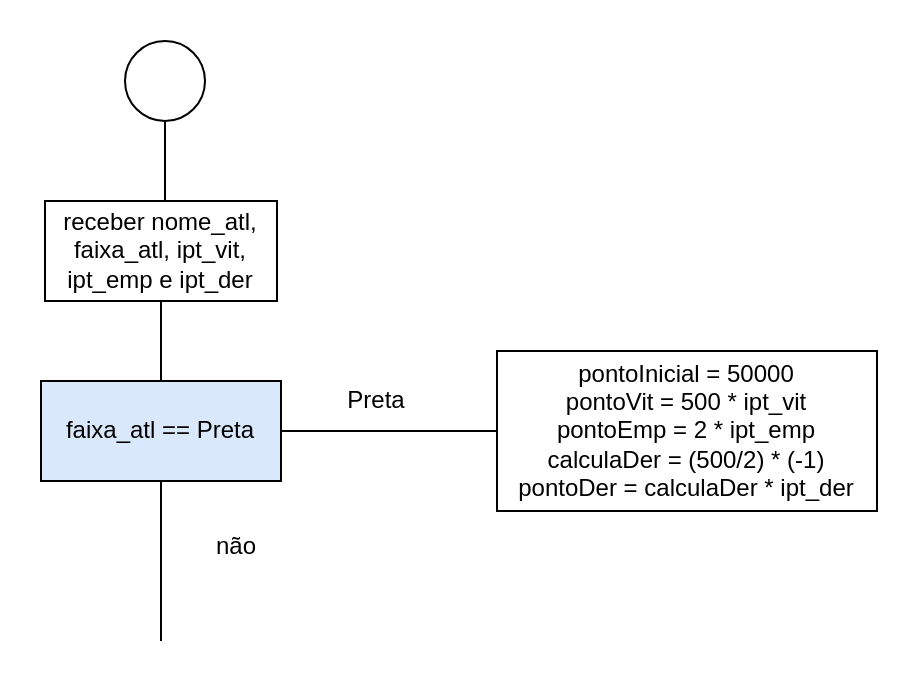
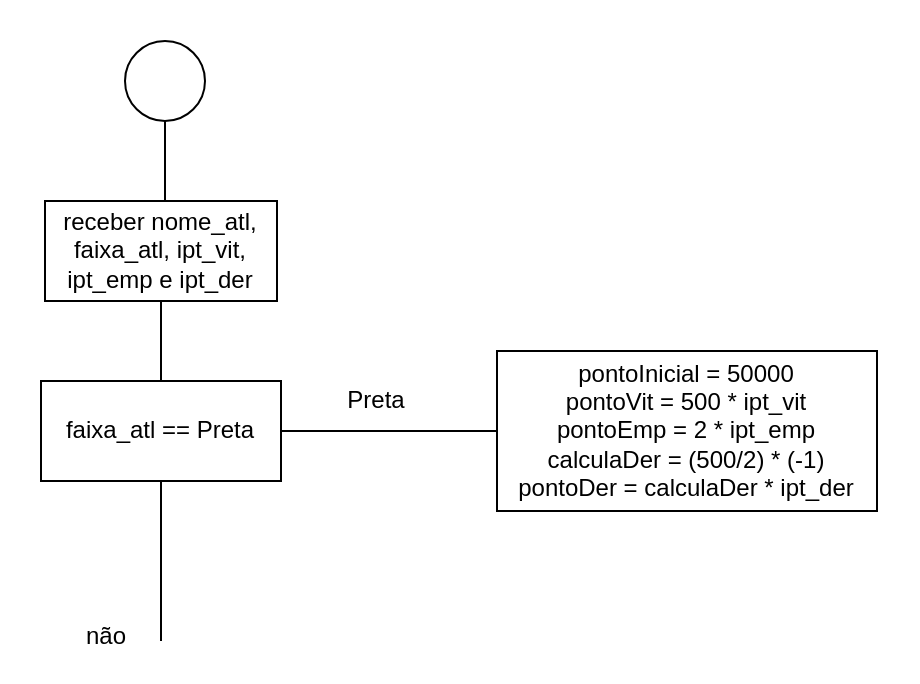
  <mxCell id="0" />
  <mxCell id="1" parent="0" />
  <mxCell id="2" value="" style="ellipse;whiteSpace=wrap;html=1;aspect=fixed;" vertex="1" parent="1"><mxGeometry x="62" y="20" width="40" height="40" as="geometry" /></mxCell>
  <mxCell id="3" value="" style="endArrow=none;html=1;rounded=0;entryX=0.5;entryY=1;entryDx=0;entryDy=0;" edge="1" parent="1" target="2"><mxGeometry width="50" height="50" relative="1" as="geometry"><mxPoint x="82" y="110" as="sourcePoint" /><mxPoint x="108" y="100" as="targetPoint" /></mxGeometry></mxCell>
  <mxCell id="4" value="receber nome_atl,&lt;br&gt;faixa_atl, ipt_vit, ipt_emp e ipt_der" style="rounded=0;whiteSpace=wrap;html=1;" vertex="1" parent="1"><mxGeometry x="22" y="100" width="116" height="50" as="geometry" /></mxCell>
  <mxCell id="5" value="" style="endArrow=none;html=1;rounded=0;entryX=0.5;entryY=1;entryDx=0;entryDy=0;" edge="1" parent="1" target="4"><mxGeometry width="50" height="50" relative="1" as="geometry"><mxPoint x="80" y="200" as="sourcePoint" /><mxPoint x="108" y="180" as="targetPoint" /></mxGeometry></mxCell>
- <mxCell id="6" value="faixa_atl == Preta" style="rounded=0;whiteSpace=wrap;html=1;fillColor=#dae8fc;" vertex="1" parent="1"><mxGeometry x="20" y="190" width="120" height="50" as="geometry" /></mxCell>
+ <mxCell id="6" value="faixa_atl == Preta" style="rounded=0;whiteSpace=wrap;html=1;" vertex="1" parent="1"><mxGeometry x="20" y="190" width="120" height="50" as="geometry" /></mxCell>
  <mxCell id="7" value="" style="endArrow=none;html=1;rounded=0;exitX=1;exitY=0.5;exitDx=0;exitDy=0;" edge="1" parent="1" source="6"><mxGeometry width="50" height="50" relative="1" as="geometry"><mxPoint x="58" y="230" as="sourcePoint" /><mxPoint x="248" y="215" as="targetPoint" /></mxGeometry></mxCell>
  <mxCell id="8" value="Preta" style="text;html=1;strokeColor=none;fillColor=none;align=center;verticalAlign=middle;whiteSpace=wrap;rounded=0;" vertex="1" parent="1"><mxGeometry x="158" y="190" width="60" height="20" as="geometry" /></mxCell>
  <mxCell id="9" value="pontoInicial = 50000&lt;br&gt;pontoVit = 500 * ipt_vit&lt;br&gt;pontoEmp = 2 * ipt_emp&lt;br&gt;calculaDer = (500/2) * (-1)&lt;br&gt;pontoDer = calculaDer * ipt_der" style="rounded=0;whiteSpace=wrap;html=1;" vertex="1" parent="1"><mxGeometry x="248" y="175" width="190" height="80" as="geometry" /></mxCell>
  <mxCell id="10" value="" style="endArrow=none;html=1;rounded=0;entryX=0.5;entryY=1;entryDx=0;entryDy=0;" edge="1" parent="1" target="6"><mxGeometry width="50" height="50" relative="1" as="geometry"><mxPoint x="80" y="320" as="sourcePoint" /><mxPoint x="108" y="320" as="targetPoint" /></mxGeometry></mxCell>
- <mxCell id="11" value="não" style="text;html=1;strokeColor=none;fillColor=none;align=center;verticalAlign=middle;whiteSpace=wrap;rounded=0;" vertex="1" parent="1"><mxGeometry x="88" y="260" width="60" height="25" as="geometry" /></mxCell>
+ <mxCell id="11" value="não" style="text;html=1;strokeColor=none;fillColor=none;align=center;verticalAlign=middle;whiteSpace=wrap;rounded=0;" vertex="1" parent="1"><mxGeometry x="23" y="305" width="60" height="25" as="geometry" /></mxCell>
